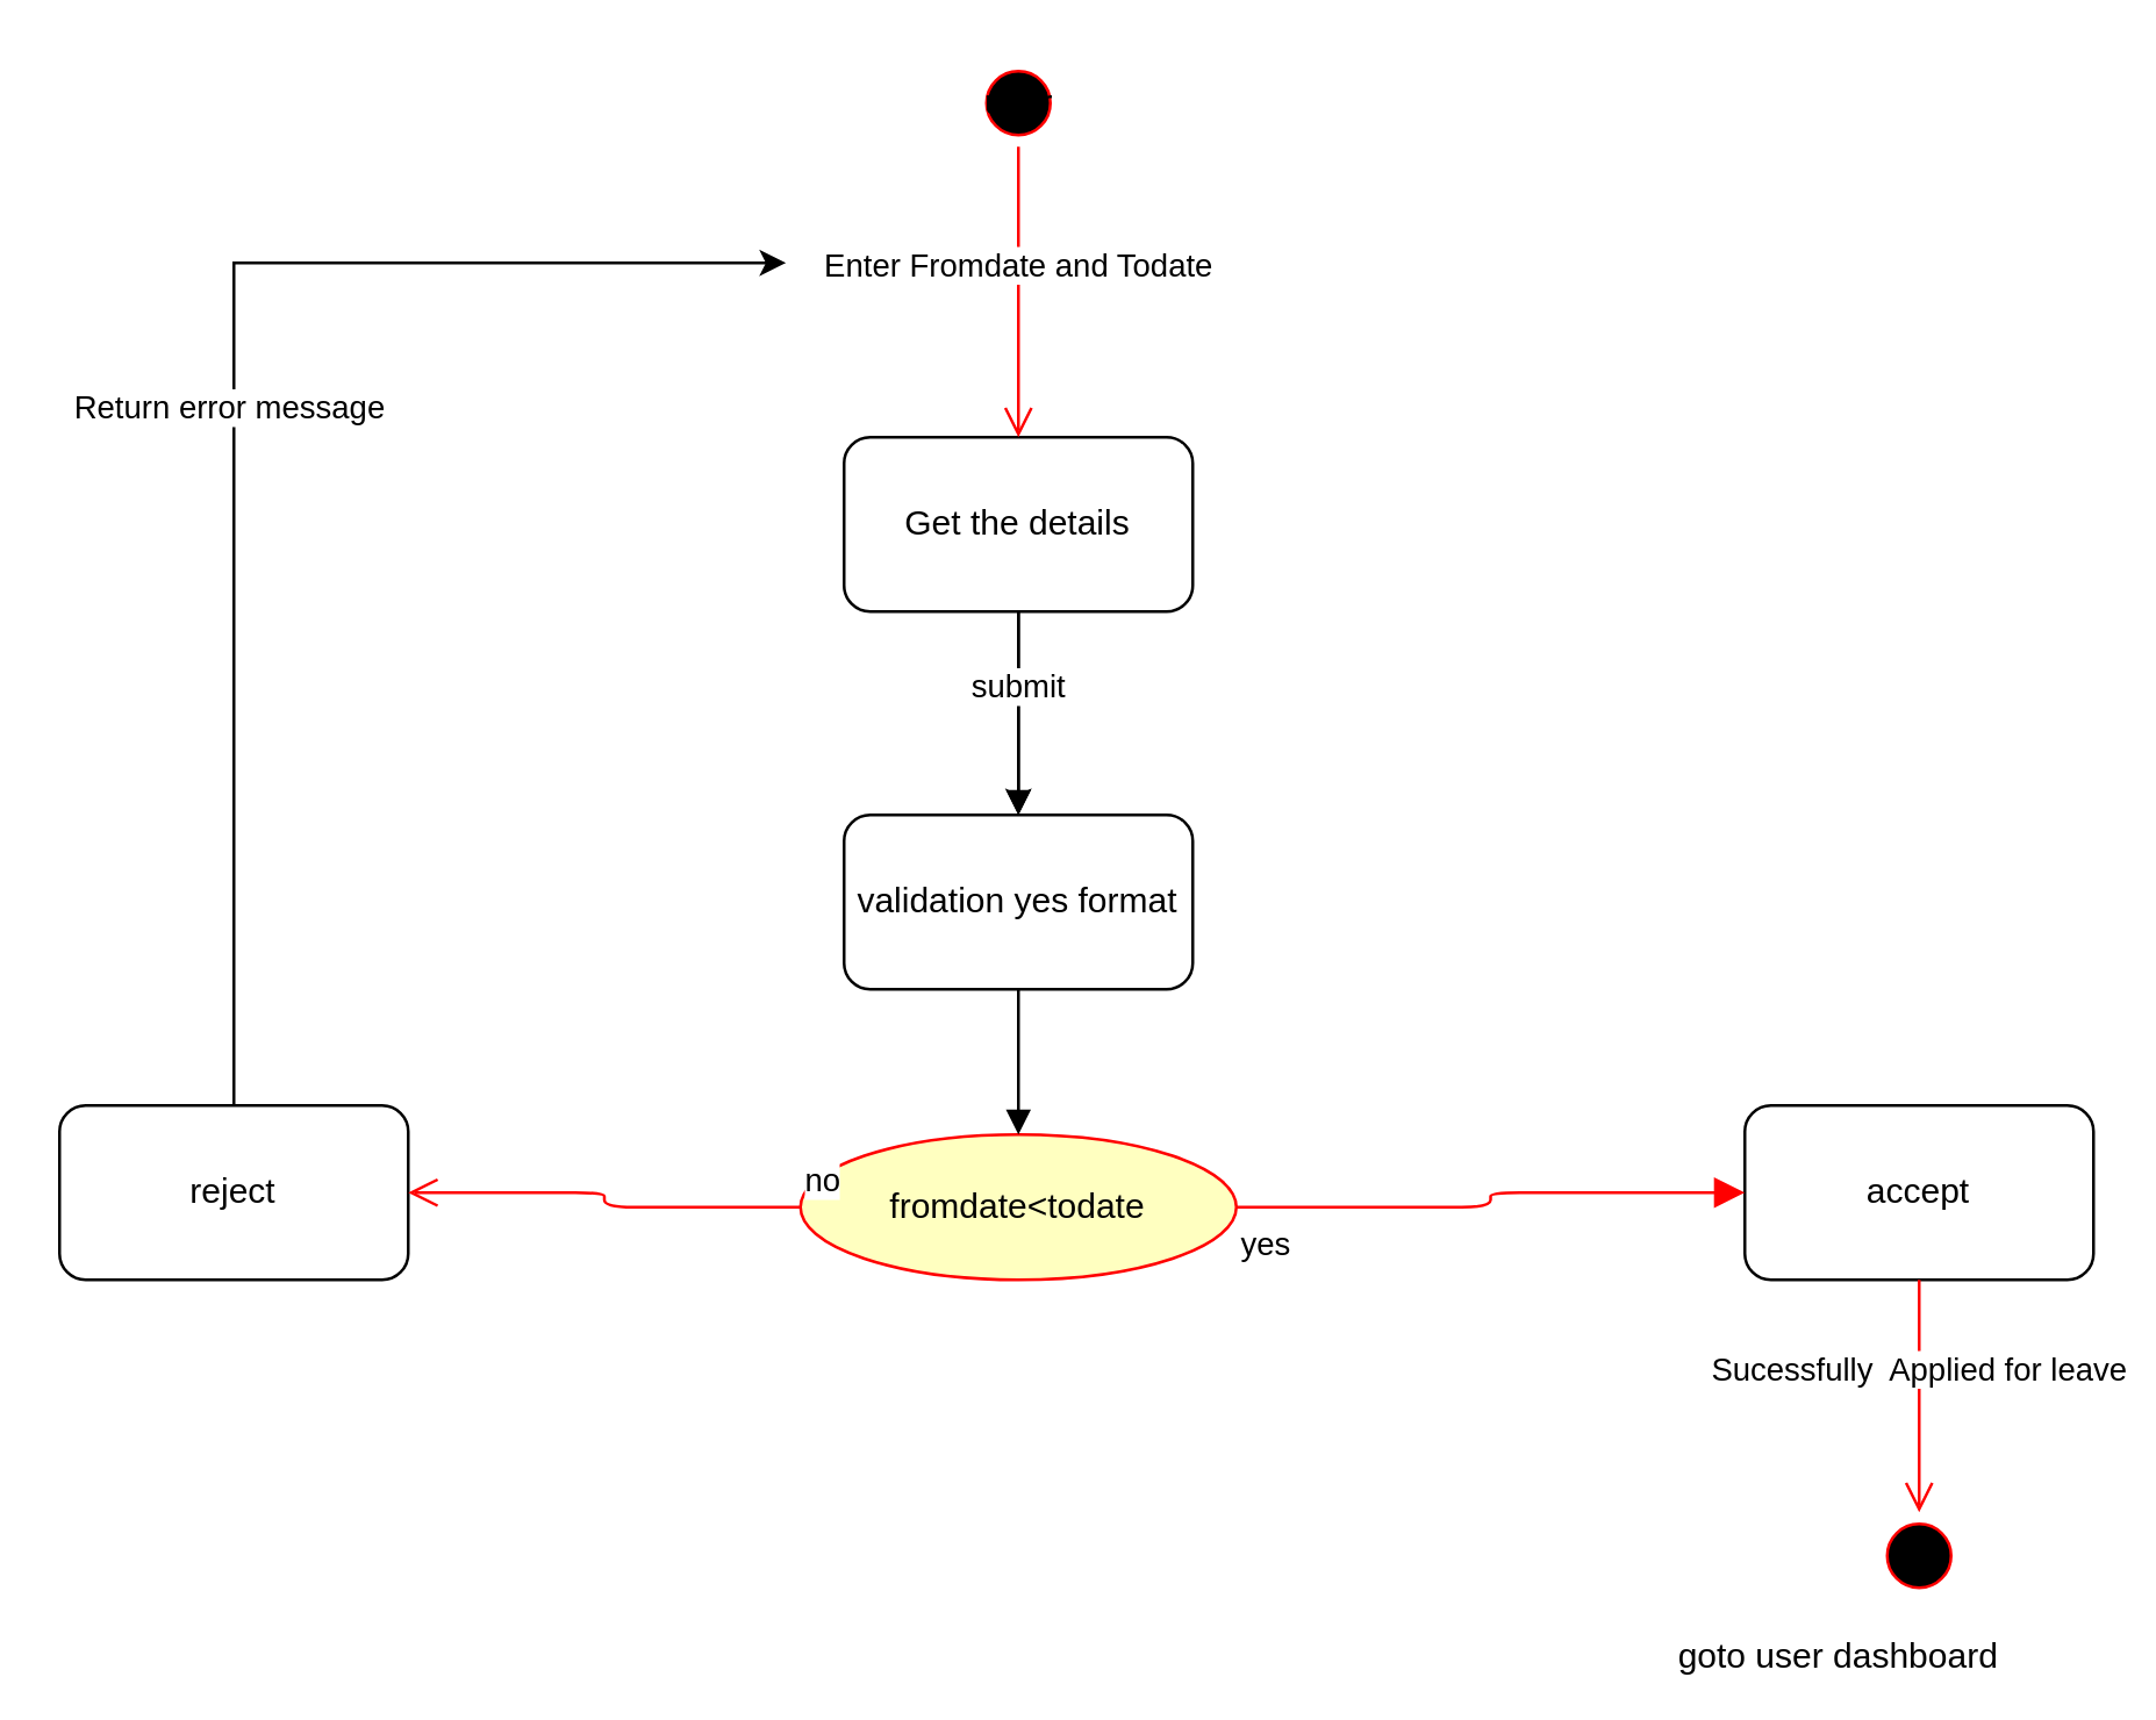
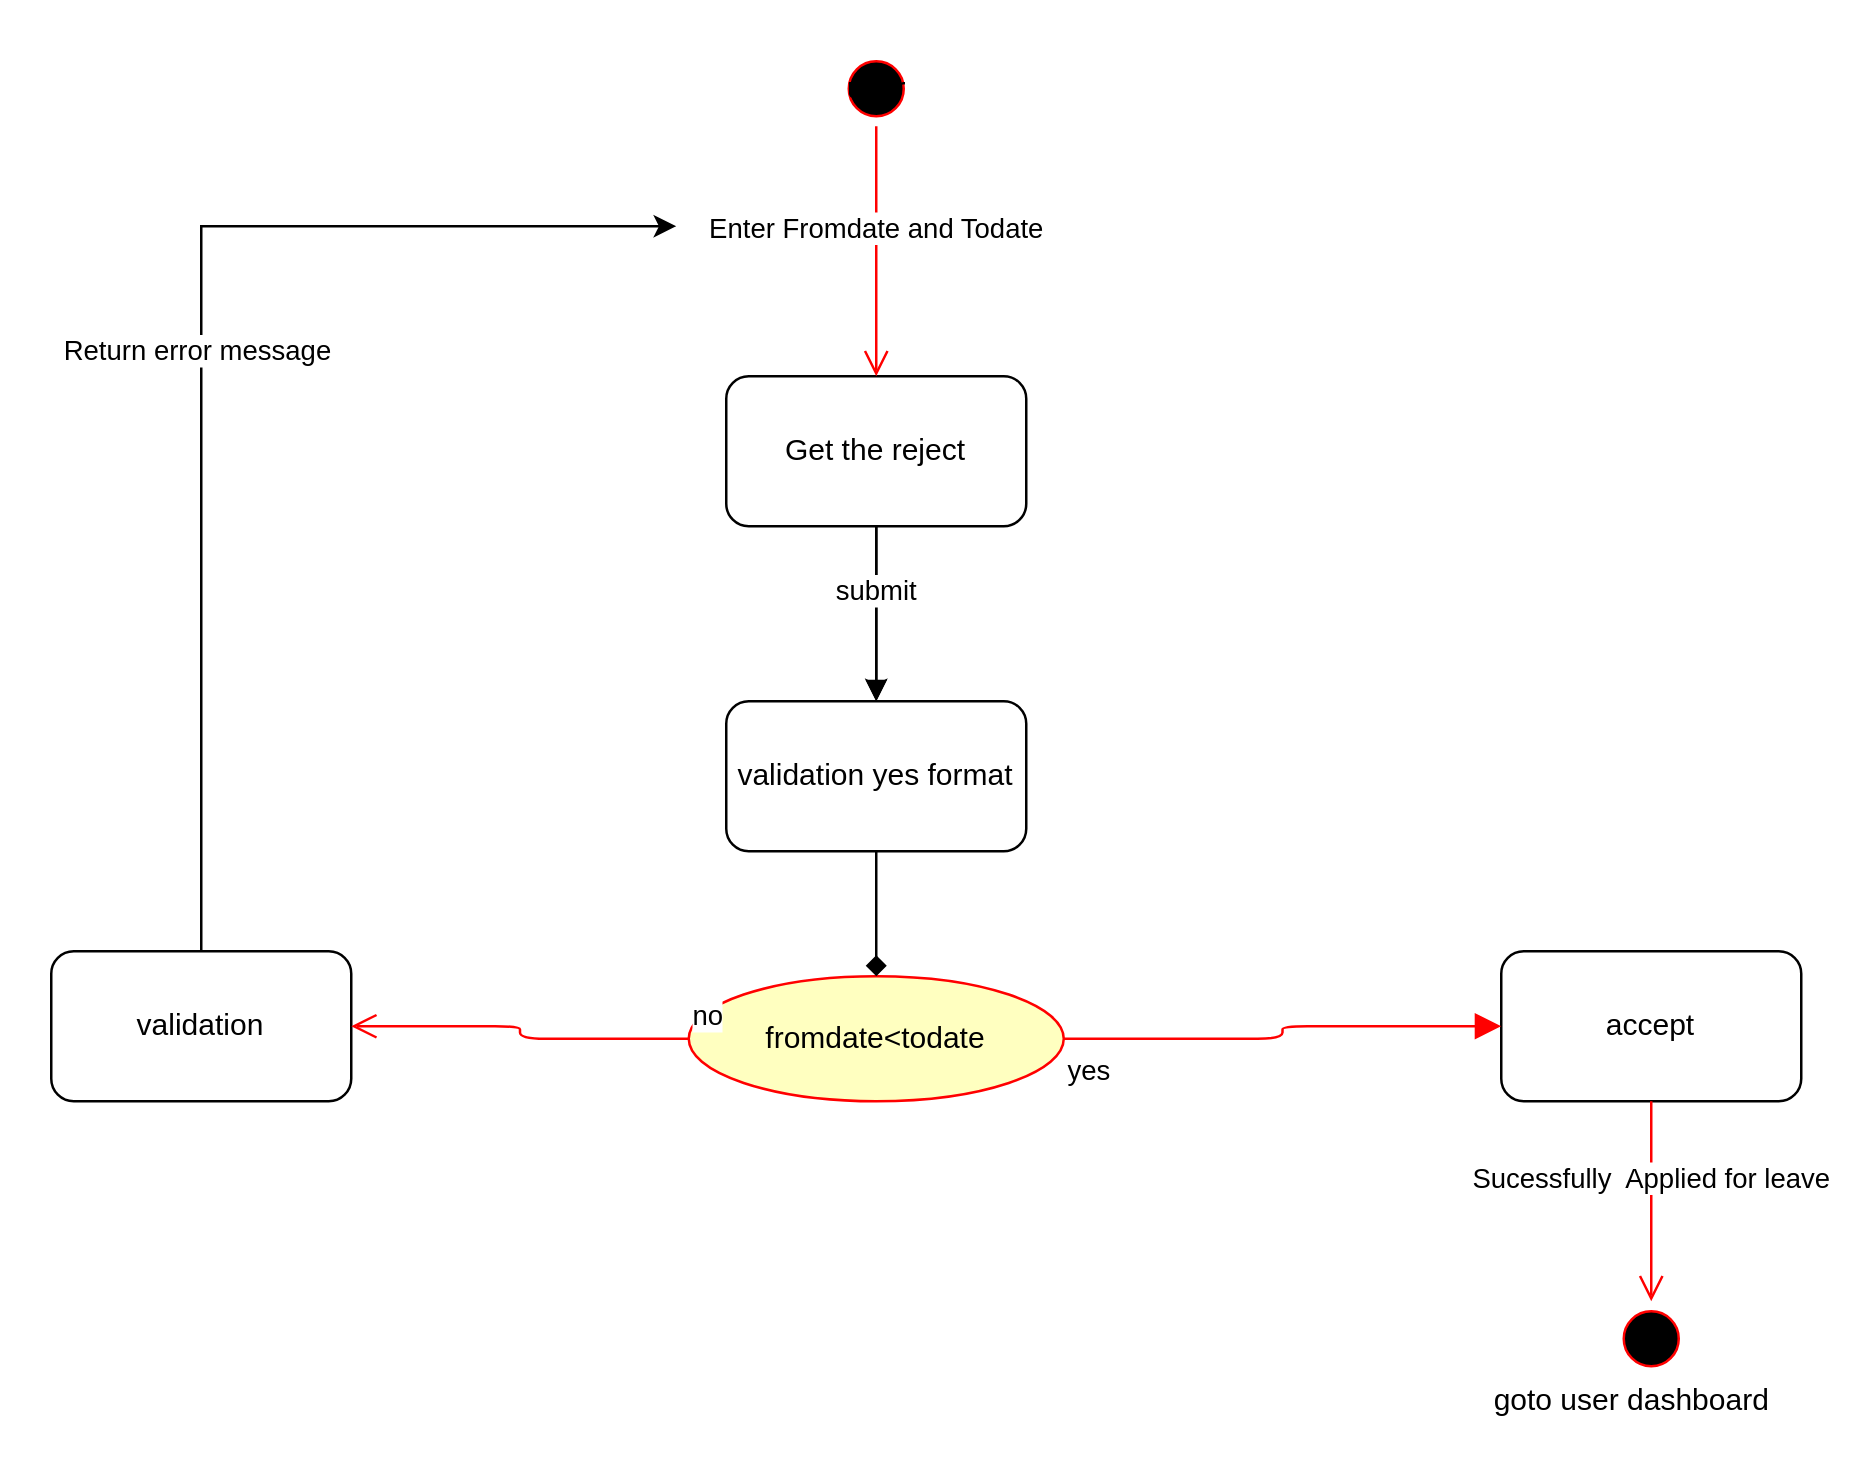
  <mxCell id="0" />
  <mxCell id="1" parent="0" />
  <mxCell id="2" value="" style="edgeStyle=orthogonalEdgeStyle;rounded=0;orthogonalLoop=1;jettySize=auto;html=1;" parent="1" source="3" target="4" edge="1"><mxGeometry relative="1" as="geometry" /></mxCell>
- <mxCell id="3" value="Get the details" style="rounded=1;whiteSpace=wrap;html=1;" parent="1" vertex="1"><mxGeometry x="290" y="150" width="120" height="60" as="geometry" /></mxCell>
+ <mxCell id="3" value="Get the reject" style="rounded=1;whiteSpace=wrap;html=1;" parent="1" vertex="1"><mxGeometry x="290" y="150" width="120" height="60" as="geometry" /></mxCell>
  <mxCell id="4" value="validation yes format" style="rounded=1;whiteSpace=wrap;html=1;" parent="1" vertex="1"><mxGeometry x="290" y="280" width="120" height="60" as="geometry" /></mxCell>
  <mxCell id="5" value="Return error message&amp;nbsp;&lt;br&gt;" style="edgeStyle=orthogonalEdgeStyle;rounded=0;orthogonalLoop=1;jettySize=auto;html=1;" parent="1" source="6" edge="1"><mxGeometry relative="1" as="geometry"><mxPoint x="270" y="90" as="targetPoint" /><Array as="points"><mxPoint x="80" y="180" /><mxPoint x="80" y="180" /></Array></mxGeometry></mxCell>
- <mxCell id="6" value="reject" style="rounded=1;whiteSpace=wrap;html=1;" parent="1" vertex="1"><mxGeometry x="20" y="380" width="120" height="60" as="geometry" /></mxCell>
+ <mxCell id="6" value="validation" style="rounded=1;whiteSpace=wrap;html=1;" parent="1" vertex="1"><mxGeometry x="20" y="380" width="120" height="60" as="geometry" /></mxCell>
  <mxCell id="7" value="accept" style="rounded=1;whiteSpace=wrap;html=1;" parent="1" vertex="1"><mxGeometry x="600" y="380" width="120" height="60" as="geometry" /></mxCell>
  <mxCell id="8" value="fromdate&amp;lt;todate" style="ellipse;whiteSpace=wrap;html=1;fillColor=#ffffc0;strokeColor=#ff0000;strokeWidth=1;" parent="1" vertex="1"><mxGeometry x="275" y="390" width="150" height="50" as="geometry" /></mxCell>
  <mxCell id="9" value="no" style="edgeStyle=orthogonalEdgeStyle;html=1;align=left;verticalAlign=bottom;endArrow=open;endSize=8;strokeColor=#ff0000;entryX=1;entryY=0.5;entryDx=0;entryDy=0;" parent="1" source="8" target="6" edge="1"><mxGeometry x="-1" relative="1" as="geometry"><mxPoint x="440" y="360" as="targetPoint" /></mxGeometry></mxCell>
  <mxCell id="10" value="yes" style="edgeStyle=orthogonalEdgeStyle;html=1;align=left;verticalAlign=top;endArrow=block;endSize=8;strokeColor=#ff0000;entryX=0;entryY=0.5;entryDx=0;entryDy=0;" parent="1" source="8" target="7" edge="1"><mxGeometry x="-1" relative="1" as="geometry"><mxPoint x="300" y="440" as="targetPoint" /></mxGeometry></mxCell>
  <mxCell id="11" value="user" style="ellipse;html=1;shape=startState;fillColor=#000000;strokeColor=#ff0000;" parent="1" vertex="1"><mxGeometry x="335" y="20" width="30" height="30" as="geometry" /></mxCell>
  <mxCell id="12" value="Enter Fromdate and Todate" style="edgeStyle=orthogonalEdgeStyle;html=1;verticalAlign=bottom;endArrow=open;endSize=8;strokeColor=#ff0000;" parent="1" source="11" edge="1"><mxGeometry relative="1" as="geometry"><mxPoint x="350" y="150" as="targetPoint" /><Array as="points"><mxPoint x="350" y="120" /><mxPoint x="350" y="120" /></Array></mxGeometry></mxCell>
  <mxCell id="13" value="submit" style="html=1;verticalAlign=bottom;endArrow=block;exitX=0.5;exitY=1;exitDx=0;exitDy=0;entryX=0.5;entryY=0;entryDx=0;entryDy=0;" parent="1" source="3" target="4" edge="1"><mxGeometry width="80" relative="1" as="geometry"><mxPoint x="140" y="270" as="sourcePoint" /><mxPoint x="220" y="270" as="targetPoint" /></mxGeometry></mxCell>
- <mxCell id="14" value="" style="html=1;verticalAlign=bottom;endArrow=block;exitX=0.5;exitY=1;exitDx=0;exitDy=0;entryX=0.5;entryY=0;entryDx=0;entryDy=0;" parent="1" source="4" target="8" edge="1"><mxGeometry width="80" relative="1" as="geometry"><mxPoint x="360" y="220" as="sourcePoint" /><mxPoint x="360" y="290" as="targetPoint" /></mxGeometry></mxCell>
+ <mxCell id="14" value="" style="html=1;verticalAlign=bottom;endArrow=diamond;exitX=0.5;exitY=1;exitDx=0;exitDy=0;entryX=0.5;entryY=0;entryDx=0;entryDy=0;" parent="1" source="4" target="8" edge="1"><mxGeometry width="80" relative="1" as="geometry"><mxPoint x="360" y="220" as="sourcePoint" /><mxPoint x="360" y="290" as="targetPoint" /></mxGeometry></mxCell>
  <mxCell id="15" value="" style="ellipse;html=1;shape=startState;fillColor=#000000;strokeColor=#ff0000;direction=south;" parent="1" vertex="1"><mxGeometry x="645" y="520" width="30" height="30" as="geometry" /></mxCell>
  <mxCell id="16" value="Sucessfully&amp;nbsp; Applied for leave" style="edgeStyle=orthogonalEdgeStyle;html=1;verticalAlign=bottom;endArrow=open;endSize=8;strokeColor=#ff0000;exitX=0.5;exitY=1;exitDx=0;exitDy=0;entryX=0;entryY=0.5;entryDx=0;entryDy=0;" parent="1" source="7" target="15" edge="1"><mxGeometry relative="1" as="geometry"><mxPoint x="660" y="500" as="targetPoint" /><mxPoint x="660" y="555" as="sourcePoint" /></mxGeometry></mxCell>
- <mxCell id="17" value="goto user dashboard" style="text;html=1;strokeColor=none;fillColor=none;align=center;verticalAlign=middle;whiteSpace=wrap;rounded=0;" parent="1" vertex="1"><mxGeometry x="565" y="560" width="135" height="20" as="geometry" /></mxCell>
+ <mxCell id="17" value="goto user dashboard" style="text;html=1;strokeColor=none;fillColor=none;align=center;verticalAlign=middle;whiteSpace=wrap;rounded=0;" parent="1" vertex="1"><mxGeometry x="585" y="550" width="135" height="20" as="geometry" /></mxCell>
